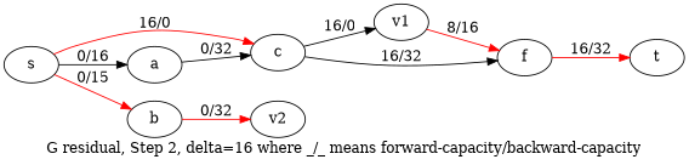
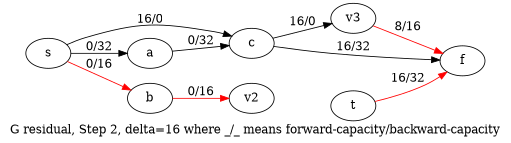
  digraph {
    label="G residual, Step 2, delta=16 where _/_ means forward-capacity/backward-capacity"
    rankdir=LR
    s
    a
    b
    c
    v2
-   v1
+   v1 [label=v3]
    f
    t
-   s -> a [label="0/16"]
-   s -> b [color=red label="0/15"]
-   s -> c [label="16/0" color=red]
+   s -> a [label="0/32"]
+   s -> b [color=red label="0/16"]
+   s -> c [label="16/0"]
    a -> c [label="0/32"]
-   b -> v2 [color=red label="0/32"]
+   b -> v2 [color=red label="0/16"]
    c -> v1 [label="16/0"]
    c -> f [label="16/32"]
    v1 -> f [color=red label="8/16"]
-   f -> t [color=red label="16/32"]
+   t -> f [color=red label="16/32"]
  }
